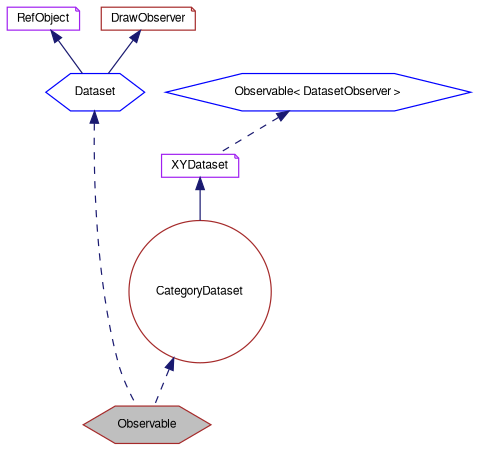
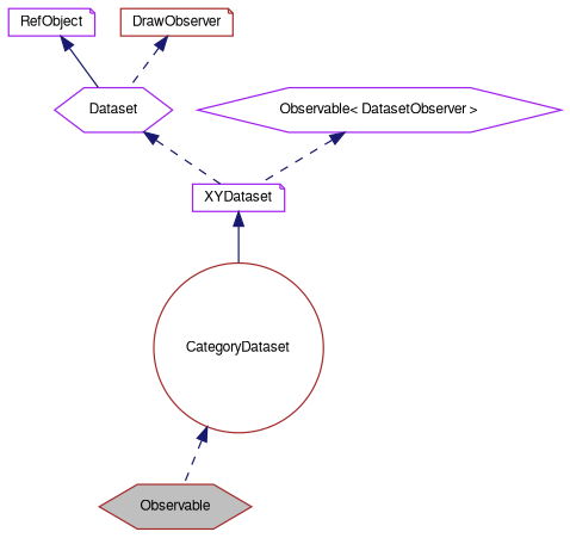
  digraph {
    node [color=brown fontname=FreeSans fontsize=10 shape=hexagon]
    edge [color=midnightblue dir=back fontname=FreeSans fontsize=10 labelfontname=FreeSans labelfontsize=10 style=dashed]
    n1 [fillcolor=grey75 fontcolor=black height=0.2 label=Observable style=filled width=0.4]
    n2 [height=0.2 label=CategoryDataset shape=circle width=0.4]
    n3 [color=purple height=0.2 label=XYDataset shape=note width=0.4]
-   n4 [color=blue height=0.2 label=Dataset width=0.4]
+   n4 [color=purple height=0.2 label=Dataset width=0.4]
    n5 [color=purple height=0.2 label=RefObject shape=note width=0.4]
-   n6 [color=blue height=0.2 label="Observable\< DatasetObserver \>" width=0.4]
+   n6 [color=purple height=0.2 label="Observable\< DatasetObserver \>" width=0.4]
    n7 [height=0.2 label=DrawObserver shape=note width=0.4]
    n2 -> n1
    n3 -> n2 [style=solid]
-   n4 -> n1
+   n4 -> n3
    n5 -> n4 [style=solid]
    n6 -> n3
-   n7 -> n4 [style=solid]
+   n7 -> n4
  }
